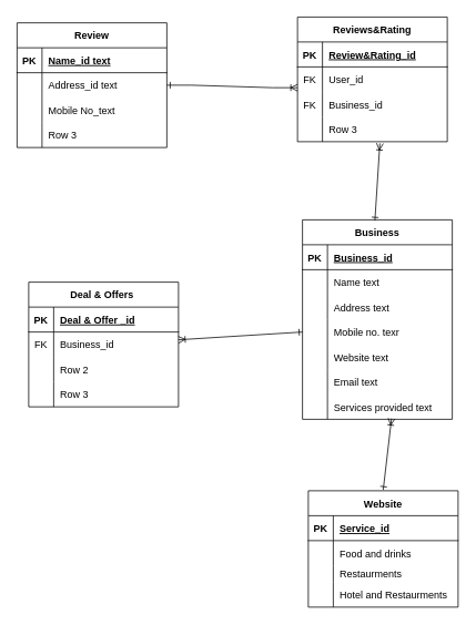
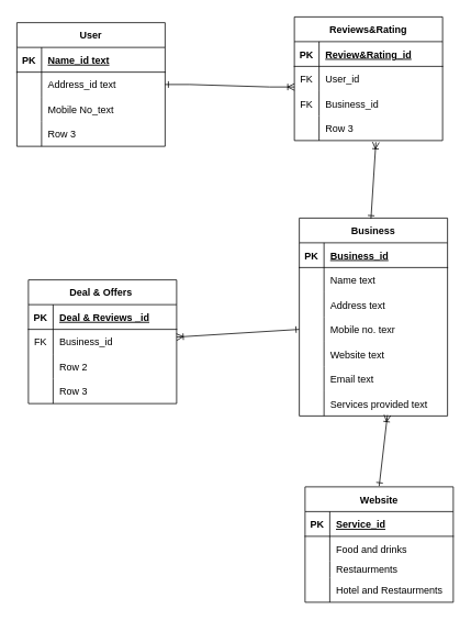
  <mxCell id="0" />
  <mxCell id="1" parent="0" />
- <mxCell id="2" value="Review" style="shape=table;startSize=30;container=1;collapsible=1;childLayout=tableLayout;fixedRows=1;rowLines=0;fontStyle=1;align=center;resizeLast=1;" vertex="1" parent="1"><mxGeometry x="20" y="27" width="180" height="150" as="geometry" /></mxCell>
+ <mxCell id="2" value="User" style="shape=table;startSize=30;container=1;collapsible=1;childLayout=tableLayout;fixedRows=1;rowLines=0;fontStyle=1;align=center;resizeLast=1;" vertex="1" parent="1"><mxGeometry x="20" y="27" width="180" height="150" as="geometry" /></mxCell>
  <mxCell id="3" value="" style="shape=tableRow;horizontal=0;startSize=0;swimlaneHead=0;swimlaneBody=0;fillColor=none;collapsible=0;dropTarget=0;points=[[0,0.5],[1,0.5]];portConstraint=eastwest;top=0;left=0;right=0;bottom=1;" vertex="1" parent="2"><mxGeometry y="30" width="180" height="30" as="geometry" /></mxCell>
  <mxCell id="4" value="PK" style="shape=partialRectangle;connectable=0;fillColor=none;top=0;left=0;bottom=0;right=0;fontStyle=1;overflow=hidden;" vertex="1" parent="3"><mxGeometry width="30" height="30" as="geometry"><mxRectangle width="30" height="30" as="alternateBounds" /></mxGeometry></mxCell>
  <mxCell id="5" value="Name_id text" style="shape=partialRectangle;connectable=0;fillColor=none;top=0;left=0;bottom=0;right=0;align=left;spacingLeft=6;fontStyle=5;overflow=hidden;" vertex="1" parent="3"><mxGeometry x="30" width="150" height="30" as="geometry"><mxRectangle width="150" height="30" as="alternateBounds" /></mxGeometry></mxCell>
  <mxCell id="6" value="" style="shape=tableRow;horizontal=0;startSize=0;swimlaneHead=0;swimlaneBody=0;fillColor=none;collapsible=0;dropTarget=0;points=[[0,0.5],[1,0.5]];portConstraint=eastwest;top=0;left=0;right=0;bottom=0;" vertex="1" parent="2"><mxGeometry y="60" width="180" height="30" as="geometry" /></mxCell>
  <mxCell id="7" value="" style="shape=partialRectangle;connectable=0;fillColor=none;top=0;left=0;bottom=0;right=0;editable=1;overflow=hidden;" vertex="1" parent="6"><mxGeometry width="30" height="30" as="geometry"><mxRectangle width="30" height="30" as="alternateBounds" /></mxGeometry></mxCell>
  <mxCell id="8" value="Address_id text" style="shape=partialRectangle;connectable=0;fillColor=none;top=0;left=0;bottom=0;right=0;align=left;spacingLeft=6;overflow=hidden;" vertex="1" parent="6"><mxGeometry x="30" width="150" height="30" as="geometry"><mxRectangle width="150" height="30" as="alternateBounds" /></mxGeometry></mxCell>
  <mxCell id="9" value="" style="shape=tableRow;horizontal=0;startSize=0;swimlaneHead=0;swimlaneBody=0;fillColor=none;collapsible=0;dropTarget=0;points=[[0,0.5],[1,0.5]];portConstraint=eastwest;top=0;left=0;right=0;bottom=0;" vertex="1" parent="2"><mxGeometry y="90" width="180" height="30" as="geometry" /></mxCell>
  <mxCell id="10" value="" style="shape=partialRectangle;connectable=0;fillColor=none;top=0;left=0;bottom=0;right=0;editable=1;overflow=hidden;" vertex="1" parent="9"><mxGeometry width="30" height="30" as="geometry"><mxRectangle width="30" height="30" as="alternateBounds" /></mxGeometry></mxCell>
  <mxCell id="11" value="Mobile No_text" style="shape=partialRectangle;connectable=0;fillColor=none;top=0;left=0;bottom=0;right=0;align=left;spacingLeft=6;overflow=hidden;" vertex="1" parent="9"><mxGeometry x="30" width="150" height="30" as="geometry"><mxRectangle width="150" height="30" as="alternateBounds" /></mxGeometry></mxCell>
  <mxCell id="12" value="" style="shape=tableRow;horizontal=0;startSize=0;swimlaneHead=0;swimlaneBody=0;fillColor=none;collapsible=0;dropTarget=0;points=[[0,0.5],[1,0.5]];portConstraint=eastwest;top=0;left=0;right=0;bottom=0;" vertex="1" parent="2"><mxGeometry y="120" width="180" height="30" as="geometry" /></mxCell>
  <mxCell id="13" value="" style="shape=partialRectangle;connectable=0;fillColor=none;top=0;left=0;bottom=0;right=0;editable=1;overflow=hidden;" vertex="1" parent="12"><mxGeometry width="30" height="30" as="geometry"><mxRectangle width="30" height="30" as="alternateBounds" /></mxGeometry></mxCell>
  <mxCell id="14" value="Row 3" style="shape=partialRectangle;connectable=0;fillColor=none;top=0;left=0;bottom=0;right=0;align=left;spacingLeft=6;overflow=hidden;" vertex="1" parent="12"><mxGeometry x="30" width="150" height="30" as="geometry"><mxRectangle width="150" height="30" as="alternateBounds" /></mxGeometry></mxCell>
  <mxCell id="15" value="Website" style="shape=table;startSize=30;container=1;collapsible=1;childLayout=tableLayout;fixedRows=1;rowLines=0;fontStyle=1;align=center;resizeLast=1;" vertex="1" parent="1"><mxGeometry x="370" y="590" width="180" height="140" as="geometry" /></mxCell>
  <mxCell id="16" value="" style="shape=tableRow;horizontal=0;startSize=0;swimlaneHead=0;swimlaneBody=0;fillColor=none;collapsible=0;dropTarget=0;points=[[0,0.5],[1,0.5]];portConstraint=eastwest;top=0;left=0;right=0;bottom=1;" vertex="1" parent="15"><mxGeometry y="30" width="180" height="30" as="geometry" /></mxCell>
  <mxCell id="17" value="PK" style="shape=partialRectangle;connectable=0;fillColor=none;top=0;left=0;bottom=0;right=0;fontStyle=1;overflow=hidden;" vertex="1" parent="16"><mxGeometry width="30" height="30" as="geometry"><mxRectangle width="30" height="30" as="alternateBounds" /></mxGeometry></mxCell>
  <mxCell id="18" value="Service_id" style="shape=partialRectangle;connectable=0;fillColor=none;top=0;left=0;bottom=0;right=0;align=left;spacingLeft=6;fontStyle=5;overflow=hidden;" vertex="1" parent="16"><mxGeometry x="30" width="150" height="30" as="geometry"><mxRectangle width="150" height="30" as="alternateBounds" /></mxGeometry></mxCell>
  <mxCell id="19" value="" style="shape=tableRow;horizontal=0;startSize=0;swimlaneHead=0;swimlaneBody=0;fillColor=none;collapsible=0;dropTarget=0;points=[[0,0.5],[1,0.5]];portConstraint=eastwest;top=0;left=0;right=0;bottom=0;" vertex="1" parent="15"><mxGeometry y="60" width="180" height="30" as="geometry" /></mxCell>
  <mxCell id="20" value="" style="shape=partialRectangle;connectable=0;fillColor=none;top=0;left=0;bottom=0;right=0;editable=1;overflow=hidden;" vertex="1" parent="19"><mxGeometry width="30" height="30" as="geometry"><mxRectangle width="30" height="30" as="alternateBounds" /></mxGeometry></mxCell>
  <mxCell id="21" value="Food and drinks " style="shape=partialRectangle;connectable=0;fillColor=none;top=0;left=0;bottom=0;right=0;align=left;spacingLeft=6;overflow=hidden;" vertex="1" parent="19"><mxGeometry x="30" width="150" height="30" as="geometry"><mxRectangle width="150" height="30" as="alternateBounds" /></mxGeometry></mxCell>
  <mxCell id="22" value="" style="shape=tableRow;horizontal=0;startSize=0;swimlaneHead=0;swimlaneBody=0;fillColor=none;collapsible=0;dropTarget=0;points=[[0,0.5],[1,0.5]];portConstraint=eastwest;top=0;left=0;right=0;bottom=0;" vertex="1" parent="15"><mxGeometry y="90" width="180" height="20" as="geometry" /></mxCell>
  <mxCell id="23" value="" style="shape=partialRectangle;connectable=0;fillColor=none;top=0;left=0;bottom=0;right=0;editable=1;overflow=hidden;" vertex="1" parent="22"><mxGeometry width="30" height="20" as="geometry"><mxRectangle width="30" height="20" as="alternateBounds" /></mxGeometry></mxCell>
  <mxCell id="24" value="Restaurments" style="shape=partialRectangle;connectable=0;fillColor=none;top=0;left=0;bottom=0;right=0;align=left;spacingLeft=6;overflow=hidden;" vertex="1" parent="22"><mxGeometry x="30" width="150" height="20" as="geometry"><mxRectangle width="150" height="20" as="alternateBounds" /></mxGeometry></mxCell>
  <mxCell id="25" value="" style="shape=tableRow;horizontal=0;startSize=0;swimlaneHead=0;swimlaneBody=0;fillColor=none;collapsible=0;dropTarget=0;points=[[0,0.5],[1,0.5]];portConstraint=eastwest;top=0;left=0;right=0;bottom=0;" vertex="1" parent="15"><mxGeometry y="110" width="180" height="30" as="geometry" /></mxCell>
  <mxCell id="26" value="" style="shape=partialRectangle;connectable=0;fillColor=none;top=0;left=0;bottom=0;right=0;editable=1;overflow=hidden;" vertex="1" parent="25"><mxGeometry width="30" height="30" as="geometry"><mxRectangle width="30" height="30" as="alternateBounds" /></mxGeometry></mxCell>
  <mxCell id="27" value="Hotel and Restaurments" style="shape=partialRectangle;connectable=0;fillColor=none;top=0;left=0;bottom=0;right=0;align=left;spacingLeft=6;overflow=hidden;" vertex="1" parent="25"><mxGeometry x="30" width="150" height="30" as="geometry"><mxRectangle width="150" height="30" as="alternateBounds" /></mxGeometry></mxCell>
  <mxCell id="28" value="Business" style="shape=table;startSize=30;container=1;collapsible=1;childLayout=tableLayout;fixedRows=1;rowLines=0;fontStyle=1;align=center;resizeLast=1;" vertex="1" parent="1"><mxGeometry x="363" y="264" width="180" height="240" as="geometry" /></mxCell>
  <mxCell id="29" value="" style="shape=tableRow;horizontal=0;startSize=0;swimlaneHead=0;swimlaneBody=0;fillColor=none;collapsible=0;dropTarget=0;points=[[0,0.5],[1,0.5]];portConstraint=eastwest;top=0;left=0;right=0;bottom=1;" vertex="1" parent="28"><mxGeometry y="30" width="180" height="30" as="geometry" /></mxCell>
  <mxCell id="30" value="PK" style="shape=partialRectangle;connectable=0;fillColor=none;top=0;left=0;bottom=0;right=0;fontStyle=1;overflow=hidden;" vertex="1" parent="29"><mxGeometry width="30" height="30" as="geometry"><mxRectangle width="30" height="30" as="alternateBounds" /></mxGeometry></mxCell>
  <mxCell id="31" value="Business_id" style="shape=partialRectangle;connectable=0;fillColor=none;top=0;left=0;bottom=0;right=0;align=left;spacingLeft=6;fontStyle=5;overflow=hidden;" vertex="1" parent="29"><mxGeometry x="30" width="150" height="30" as="geometry"><mxRectangle width="150" height="30" as="alternateBounds" /></mxGeometry></mxCell>
  <mxCell id="32" value="" style="shape=tableRow;horizontal=0;startSize=0;swimlaneHead=0;swimlaneBody=0;fillColor=none;collapsible=0;dropTarget=0;points=[[0,0.5],[1,0.5]];portConstraint=eastwest;top=0;left=0;right=0;bottom=0;" vertex="1" parent="28"><mxGeometry y="60" width="180" height="30" as="geometry" /></mxCell>
  <mxCell id="33" value="" style="shape=partialRectangle;connectable=0;fillColor=none;top=0;left=0;bottom=0;right=0;editable=1;overflow=hidden;" vertex="1" parent="32"><mxGeometry width="30" height="30" as="geometry"><mxRectangle width="30" height="30" as="alternateBounds" /></mxGeometry></mxCell>
  <mxCell id="34" value="Name text" style="shape=partialRectangle;connectable=0;fillColor=none;top=0;left=0;bottom=0;right=0;align=left;spacingLeft=6;overflow=hidden;" vertex="1" parent="32"><mxGeometry x="30" width="150" height="30" as="geometry"><mxRectangle width="150" height="30" as="alternateBounds" /></mxGeometry></mxCell>
  <mxCell id="35" value="" style="shape=tableRow;horizontal=0;startSize=0;swimlaneHead=0;swimlaneBody=0;fillColor=none;collapsible=0;dropTarget=0;points=[[0,0.5],[1,0.5]];portConstraint=eastwest;top=0;left=0;right=0;bottom=0;" vertex="1" parent="28"><mxGeometry y="90" width="180" height="30" as="geometry" /></mxCell>
  <mxCell id="36" value="" style="shape=partialRectangle;connectable=0;fillColor=none;top=0;left=0;bottom=0;right=0;editable=1;overflow=hidden;" vertex="1" parent="35"><mxGeometry width="30" height="30" as="geometry"><mxRectangle width="30" height="30" as="alternateBounds" /></mxGeometry></mxCell>
  <mxCell id="37" value="Address text" style="shape=partialRectangle;connectable=0;fillColor=none;top=0;left=0;bottom=0;right=0;align=left;spacingLeft=6;overflow=hidden;" vertex="1" parent="35"><mxGeometry x="30" width="150" height="30" as="geometry"><mxRectangle width="150" height="30" as="alternateBounds" /></mxGeometry></mxCell>
  <mxCell id="38" value="" style="shape=tableRow;horizontal=0;startSize=0;swimlaneHead=0;swimlaneBody=0;fillColor=none;collapsible=0;dropTarget=0;points=[[0,0.5],[1,0.5]];portConstraint=eastwest;top=0;left=0;right=0;bottom=0;" vertex="1" parent="28"><mxGeometry y="120" width="180" height="30" as="geometry" /></mxCell>
  <mxCell id="39" value="" style="shape=partialRectangle;connectable=0;fillColor=none;top=0;left=0;bottom=0;right=0;editable=1;overflow=hidden;" vertex="1" parent="38"><mxGeometry width="30" height="30" as="geometry"><mxRectangle width="30" height="30" as="alternateBounds" /></mxGeometry></mxCell>
  <mxCell id="40" value="Mobile no. texr" style="shape=partialRectangle;connectable=0;fillColor=none;top=0;left=0;bottom=0;right=0;align=left;spacingLeft=6;overflow=hidden;" vertex="1" parent="38"><mxGeometry x="30" width="150" height="30" as="geometry"><mxRectangle width="150" height="30" as="alternateBounds" /></mxGeometry></mxCell>
  <mxCell id="41" value="" style="shape=tableRow;horizontal=0;startSize=0;swimlaneHead=0;swimlaneBody=0;fillColor=none;collapsible=0;dropTarget=0;points=[[0,0.5],[1,0.5]];portConstraint=eastwest;top=0;left=0;right=0;bottom=0;" vertex="1" parent="28"><mxGeometry y="150" width="180" height="30" as="geometry" /></mxCell>
  <mxCell id="42" value="" style="shape=partialRectangle;connectable=0;fillColor=none;top=0;left=0;bottom=0;right=0;editable=1;overflow=hidden;" vertex="1" parent="41"><mxGeometry width="30" height="30" as="geometry"><mxRectangle width="30" height="30" as="alternateBounds" /></mxGeometry></mxCell>
  <mxCell id="43" value="Website text" style="shape=partialRectangle;connectable=0;fillColor=none;top=0;left=0;bottom=0;right=0;align=left;spacingLeft=6;overflow=hidden;" vertex="1" parent="41"><mxGeometry x="30" width="150" height="30" as="geometry"><mxRectangle width="150" height="30" as="alternateBounds" /></mxGeometry></mxCell>
  <mxCell id="44" value="" style="shape=tableRow;horizontal=0;startSize=0;swimlaneHead=0;swimlaneBody=0;fillColor=none;collapsible=0;dropTarget=0;points=[[0,0.5],[1,0.5]];portConstraint=eastwest;top=0;left=0;right=0;bottom=0;" vertex="1" parent="28"><mxGeometry y="180" width="180" height="30" as="geometry" /></mxCell>
  <mxCell id="45" value="" style="shape=partialRectangle;connectable=0;fillColor=none;top=0;left=0;bottom=0;right=0;editable=1;overflow=hidden;" vertex="1" parent="44"><mxGeometry width="30" height="30" as="geometry"><mxRectangle width="30" height="30" as="alternateBounds" /></mxGeometry></mxCell>
  <mxCell id="46" value="Email text" style="shape=partialRectangle;connectable=0;fillColor=none;top=0;left=0;bottom=0;right=0;align=left;spacingLeft=6;overflow=hidden;" vertex="1" parent="44"><mxGeometry x="30" width="150" height="30" as="geometry"><mxRectangle width="150" height="30" as="alternateBounds" /></mxGeometry></mxCell>
  <mxCell id="47" value="" style="shape=tableRow;horizontal=0;startSize=0;swimlaneHead=0;swimlaneBody=0;fillColor=none;collapsible=0;dropTarget=0;points=[[0,0.5],[1,0.5]];portConstraint=eastwest;top=0;left=0;right=0;bottom=0;" vertex="1" parent="28"><mxGeometry y="210" width="180" height="30" as="geometry" /></mxCell>
  <mxCell id="48" value="" style="shape=partialRectangle;connectable=0;fillColor=none;top=0;left=0;bottom=0;right=0;editable=1;overflow=hidden;" vertex="1" parent="47"><mxGeometry width="30" height="30" as="geometry"><mxRectangle width="30" height="30" as="alternateBounds" /></mxGeometry></mxCell>
  <mxCell id="49" value="Services provided text" style="shape=partialRectangle;connectable=0;fillColor=none;top=0;left=0;bottom=0;right=0;align=left;spacingLeft=6;overflow=hidden;" vertex="1" parent="47"><mxGeometry x="30" width="150" height="30" as="geometry"><mxRectangle width="150" height="30" as="alternateBounds" /></mxGeometry></mxCell>
  <mxCell id="50" value="Deal &amp; Offers " style="shape=table;startSize=30;container=1;collapsible=1;childLayout=tableLayout;fixedRows=1;rowLines=0;fontStyle=1;align=center;resizeLast=1;" vertex="1" parent="1"><mxGeometry x="34" y="339" width="180" height="150" as="geometry" /></mxCell>
  <mxCell id="51" value="" style="shape=tableRow;horizontal=0;startSize=0;swimlaneHead=0;swimlaneBody=0;fillColor=none;collapsible=0;dropTarget=0;points=[[0,0.5],[1,0.5]];portConstraint=eastwest;top=0;left=0;right=0;bottom=1;" vertex="1" parent="50"><mxGeometry y="30" width="180" height="30" as="geometry" /></mxCell>
  <mxCell id="52" value="PK" style="shape=partialRectangle;connectable=0;fillColor=none;top=0;left=0;bottom=0;right=0;fontStyle=1;overflow=hidden;" vertex="1" parent="51"><mxGeometry width="30" height="30" as="geometry"><mxRectangle width="30" height="30" as="alternateBounds" /></mxGeometry></mxCell>
- <mxCell id="53" value="Deal &amp; Offer _id" style="shape=partialRectangle;connectable=0;fillColor=none;top=0;left=0;bottom=0;right=0;align=left;spacingLeft=6;fontStyle=5;overflow=hidden;" vertex="1" parent="51"><mxGeometry x="30" width="150" height="30" as="geometry"><mxRectangle width="150" height="30" as="alternateBounds" /></mxGeometry></mxCell>
+ <mxCell id="53" value="Deal &amp; Reviews _id" style="shape=partialRectangle;connectable=0;fillColor=none;top=0;left=0;bottom=0;right=0;align=left;spacingLeft=6;fontStyle=5;overflow=hidden;" vertex="1" parent="51"><mxGeometry x="30" width="150" height="30" as="geometry"><mxRectangle width="150" height="30" as="alternateBounds" /></mxGeometry></mxCell>
  <mxCell id="54" value="" style="shape=tableRow;horizontal=0;startSize=0;swimlaneHead=0;swimlaneBody=0;fillColor=none;collapsible=0;dropTarget=0;points=[[0,0.5],[1,0.5]];portConstraint=eastwest;top=0;left=0;right=0;bottom=0;" vertex="1" parent="50"><mxGeometry y="60" width="180" height="30" as="geometry" /></mxCell>
  <mxCell id="55" value="FK" style="shape=partialRectangle;connectable=0;fillColor=none;top=0;left=0;bottom=0;right=0;editable=1;overflow=hidden;" vertex="1" parent="54"><mxGeometry width="30" height="30" as="geometry"><mxRectangle width="30" height="30" as="alternateBounds" /></mxGeometry></mxCell>
  <mxCell id="56" value="Business_id" style="shape=partialRectangle;connectable=0;fillColor=none;top=0;left=0;bottom=0;right=0;align=left;spacingLeft=6;overflow=hidden;" vertex="1" parent="54"><mxGeometry x="30" width="150" height="30" as="geometry"><mxRectangle width="150" height="30" as="alternateBounds" /></mxGeometry></mxCell>
  <mxCell id="57" value="" style="shape=tableRow;horizontal=0;startSize=0;swimlaneHead=0;swimlaneBody=0;fillColor=none;collapsible=0;dropTarget=0;points=[[0,0.5],[1,0.5]];portConstraint=eastwest;top=0;left=0;right=0;bottom=0;" vertex="1" parent="50"><mxGeometry y="90" width="180" height="30" as="geometry" /></mxCell>
  <mxCell id="58" value="" style="shape=partialRectangle;connectable=0;fillColor=none;top=0;left=0;bottom=0;right=0;editable=1;overflow=hidden;" vertex="1" parent="57"><mxGeometry width="30" height="30" as="geometry"><mxRectangle width="30" height="30" as="alternateBounds" /></mxGeometry></mxCell>
  <mxCell id="59" value="Row 2" style="shape=partialRectangle;connectable=0;fillColor=none;top=0;left=0;bottom=0;right=0;align=left;spacingLeft=6;overflow=hidden;" vertex="1" parent="57"><mxGeometry x="30" width="150" height="30" as="geometry"><mxRectangle width="150" height="30" as="alternateBounds" /></mxGeometry></mxCell>
  <mxCell id="60" value="" style="shape=tableRow;horizontal=0;startSize=0;swimlaneHead=0;swimlaneBody=0;fillColor=none;collapsible=0;dropTarget=0;points=[[0,0.5],[1,0.5]];portConstraint=eastwest;top=0;left=0;right=0;bottom=0;" vertex="1" parent="50"><mxGeometry y="120" width="180" height="30" as="geometry" /></mxCell>
  <mxCell id="61" value="" style="shape=partialRectangle;connectable=0;fillColor=none;top=0;left=0;bottom=0;right=0;editable=1;overflow=hidden;" vertex="1" parent="60"><mxGeometry width="30" height="30" as="geometry"><mxRectangle width="30" height="30" as="alternateBounds" /></mxGeometry></mxCell>
  <mxCell id="62" value="Row 3" style="shape=partialRectangle;connectable=0;fillColor=none;top=0;left=0;bottom=0;right=0;align=left;spacingLeft=6;overflow=hidden;" vertex="1" parent="60"><mxGeometry x="30" width="150" height="30" as="geometry"><mxRectangle width="150" height="30" as="alternateBounds" /></mxGeometry></mxCell>
  <mxCell id="63" value="Reviews&amp;Rating" style="shape=table;startSize=30;container=1;collapsible=1;childLayout=tableLayout;fixedRows=1;rowLines=0;fontStyle=1;align=center;resizeLast=1;" vertex="1" parent="1"><mxGeometry x="357" y="20" width="180" height="150" as="geometry" /></mxCell>
  <mxCell id="64" value="" style="shape=tableRow;horizontal=0;startSize=0;swimlaneHead=0;swimlaneBody=0;fillColor=none;collapsible=0;dropTarget=0;points=[[0,0.5],[1,0.5]];portConstraint=eastwest;top=0;left=0;right=0;bottom=1;" vertex="1" parent="63"><mxGeometry y="30" width="180" height="30" as="geometry" /></mxCell>
  <mxCell id="65" value="PK" style="shape=partialRectangle;connectable=0;fillColor=none;top=0;left=0;bottom=0;right=0;fontStyle=1;overflow=hidden;" vertex="1" parent="64"><mxGeometry width="30" height="30" as="geometry"><mxRectangle width="30" height="30" as="alternateBounds" /></mxGeometry></mxCell>
  <mxCell id="66" value="Review&amp;Rating_id" style="shape=partialRectangle;connectable=0;fillColor=none;top=0;left=0;bottom=0;right=0;align=left;spacingLeft=6;fontStyle=5;overflow=hidden;" vertex="1" parent="64"><mxGeometry x="30" width="150" height="30" as="geometry"><mxRectangle width="150" height="30" as="alternateBounds" /></mxGeometry></mxCell>
  <mxCell id="67" value="" style="shape=tableRow;horizontal=0;startSize=0;swimlaneHead=0;swimlaneBody=0;fillColor=none;collapsible=0;dropTarget=0;points=[[0,0.5],[1,0.5]];portConstraint=eastwest;top=0;left=0;right=0;bottom=0;" vertex="1" parent="63"><mxGeometry y="60" width="180" height="30" as="geometry" /></mxCell>
  <mxCell id="68" value="FK" style="shape=partialRectangle;connectable=0;fillColor=none;top=0;left=0;bottom=0;right=0;editable=1;overflow=hidden;" vertex="1" parent="67"><mxGeometry width="30" height="30" as="geometry"><mxRectangle width="30" height="30" as="alternateBounds" /></mxGeometry></mxCell>
  <mxCell id="69" value="User_id " style="shape=partialRectangle;connectable=0;fillColor=none;top=0;left=0;bottom=0;right=0;align=left;spacingLeft=6;overflow=hidden;" vertex="1" parent="67"><mxGeometry x="30" width="150" height="30" as="geometry"><mxRectangle width="150" height="30" as="alternateBounds" /></mxGeometry></mxCell>
  <mxCell id="70" value="" style="shape=tableRow;horizontal=0;startSize=0;swimlaneHead=0;swimlaneBody=0;fillColor=none;collapsible=0;dropTarget=0;points=[[0,0.5],[1,0.5]];portConstraint=eastwest;top=0;left=0;right=0;bottom=0;" vertex="1" parent="63"><mxGeometry y="90" width="180" height="30" as="geometry" /></mxCell>
  <mxCell id="71" value="FK" style="shape=partialRectangle;connectable=0;fillColor=none;top=0;left=0;bottom=0;right=0;editable=1;overflow=hidden;" vertex="1" parent="70"><mxGeometry width="30" height="30" as="geometry"><mxRectangle width="30" height="30" as="alternateBounds" /></mxGeometry></mxCell>
  <mxCell id="72" value="Business_id" style="shape=partialRectangle;connectable=0;fillColor=none;top=0;left=0;bottom=0;right=0;align=left;spacingLeft=6;overflow=hidden;" vertex="1" parent="70"><mxGeometry x="30" width="150" height="30" as="geometry"><mxRectangle width="150" height="30" as="alternateBounds" /></mxGeometry></mxCell>
  <mxCell id="73" value="" style="shape=tableRow;horizontal=0;startSize=0;swimlaneHead=0;swimlaneBody=0;fillColor=none;collapsible=0;dropTarget=0;points=[[0,0.5],[1,0.5]];portConstraint=eastwest;top=0;left=0;right=0;bottom=0;" vertex="1" parent="63"><mxGeometry y="120" width="180" height="30" as="geometry" /></mxCell>
  <mxCell id="74" value="" style="shape=partialRectangle;connectable=0;fillColor=none;top=0;left=0;bottom=0;right=0;editable=1;overflow=hidden;" vertex="1" parent="73"><mxGeometry width="30" height="30" as="geometry"><mxRectangle width="30" height="30" as="alternateBounds" /></mxGeometry></mxCell>
  <mxCell id="75" value="Row 3" style="shape=partialRectangle;connectable=0;fillColor=none;top=0;left=0;bottom=0;right=0;align=left;spacingLeft=6;overflow=hidden;" vertex="1" parent="73"><mxGeometry x="30" width="150" height="30" as="geometry"><mxRectangle width="150" height="30" as="alternateBounds" /></mxGeometry></mxCell>
  <mxCell id="76" value="" style="edgeStyle=entityRelationEdgeStyle;fontSize=12;html=1;endArrow=ERoneToMany;rounded=0;startArrow=ERone;startFill=0;" edge="1" parent="1" source="6"><mxGeometry width="100" height="100" relative="1" as="geometry"><mxPoint x="207" y="105" as="sourcePoint" /><mxPoint x="357" y="105" as="targetPoint" /></mxGeometry></mxCell>
  <mxCell id="77" value="" style="fontSize=12;html=1;endArrow=ERoneToMany;rounded=0;startArrow=ERone;startFill=0;exitX=0;exitY=0.5;exitDx=0;exitDy=0;" edge="1" parent="1" source="38" target="54"><mxGeometry width="100" height="100" relative="1" as="geometry"><mxPoint x="440" y="429" as="sourcePoint" /><mxPoint x="260" y="553" as="targetPoint" /></mxGeometry></mxCell>
  <mxCell id="78" value="" style="fontSize=12;html=1;endArrow=ERoneToMany;rounded=0;startArrow=ERone;startFill=0;" edge="1" parent="1"><mxGeometry width="100" height="100" relative="1" as="geometry"><mxPoint x="450" y="265" as="sourcePoint" /><mxPoint x="456" y="172" as="targetPoint" /></mxGeometry></mxCell>
  <mxCell id="79" value="" style="fontSize=12;html=1;endArrow=ERoneToMany;rounded=0;startArrow=ERone;startFill=0;" edge="1" parent="1"><mxGeometry width="100" height="100" relative="1" as="geometry"><mxPoint x="460" y="589" as="sourcePoint" /><mxPoint x="470" y="503" as="targetPoint" /></mxGeometry></mxCell>
